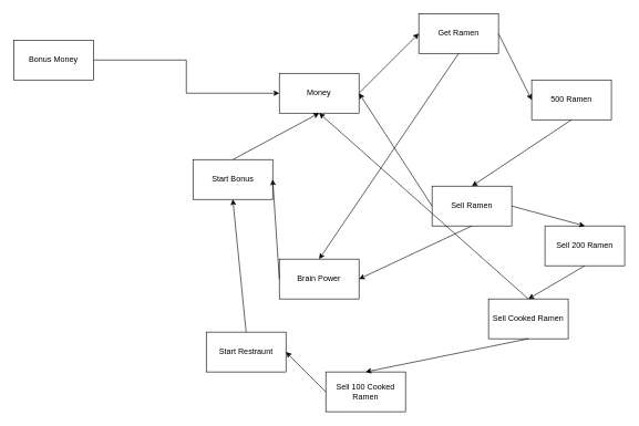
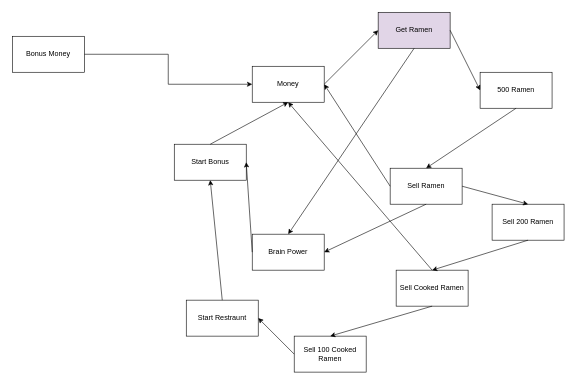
  <mxCell id="0" />
  <mxCell id="1" parent="0" />
- <mxCell id="2" value="Get Ramen" style="rounded=0;whiteSpace=wrap;html=1;" vertex="1" parent="1"><mxGeometry x="630" y="20" width="120" height="60" as="geometry" /></mxCell>
+ <mxCell id="2" value="Get Ramen" style="rounded=0;whiteSpace=wrap;html=1;fillColor=#e1d5e7;" vertex="1" parent="1"><mxGeometry x="630" y="20" width="120" height="60" as="geometry" /></mxCell>
  <mxCell id="3" style="edgeStyle=orthogonalEdgeStyle;rounded=0;orthogonalLoop=1;jettySize=auto;html=1;exitX=1;exitY=0.5;exitDx=0;exitDy=0;entryX=0;entryY=0.5;entryDx=0;entryDy=0;" edge="1" parent="1" source="4" target="6"><mxGeometry relative="1" as="geometry" /></mxCell>
  <mxCell id="4" value="Bonus Money" style="rounded=0;whiteSpace=wrap;html=1;" vertex="1" parent="1"><mxGeometry x="20" y="60" width="120" height="60" as="geometry" /></mxCell>
  <mxCell id="5" value="" style="endArrow=classic;html=1;entryX=0;entryY=0.5;entryDx=0;entryDy=0;exitX=1;exitY=0.5;exitDx=0;exitDy=0;" edge="1" parent="1" source="6" target="2"><mxGeometry width="50" height="50" relative="1" as="geometry"><mxPoint x="340" y="140" as="sourcePoint" /><mxPoint x="390" y="100" as="targetPoint" /></mxGeometry></mxCell>
  <mxCell id="6" value="Money" style="rounded=0;whiteSpace=wrap;html=1;" vertex="1" parent="1"><mxGeometry x="420" y="110" width="120" height="60" as="geometry" /></mxCell>
  <mxCell id="7" value="Brain Power" style="rounded=0;whiteSpace=wrap;html=1;" vertex="1" parent="1"><mxGeometry x="420" y="390" width="120" height="60" as="geometry" /></mxCell>
  <mxCell id="8" value="Start Bonus" style="rounded=0;whiteSpace=wrap;html=1;" vertex="1" parent="1"><mxGeometry x="290" y="240" width="120" height="60" as="geometry" /></mxCell>
  <mxCell id="9" value="" style="endArrow=classic;html=1;exitX=0.5;exitY=1;exitDx=0;exitDy=0;entryX=0.5;entryY=0;entryDx=0;entryDy=0;" edge="1" parent="1" source="2" target="7"><mxGeometry width="50" height="50" relative="1" as="geometry"><mxPoint x="470" y="140" as="sourcePoint" /><mxPoint x="500" y="190" as="targetPoint" /></mxGeometry></mxCell>
  <mxCell id="10" value="" style="endArrow=classic;html=1;entryX=1;entryY=0.5;entryDx=0;entryDy=0;exitX=0;exitY=0.5;exitDx=0;exitDy=0;" edge="1" parent="1" source="7" target="8"><mxGeometry width="50" height="50" relative="1" as="geometry"><mxPoint x="260" y="320" as="sourcePoint" /><mxPoint x="310" y="270" as="targetPoint" /></mxGeometry></mxCell>
  <mxCell id="11" value="" style="endArrow=classic;html=1;entryX=0.5;entryY=1;entryDx=0;entryDy=0;exitX=0.5;exitY=0;exitDx=0;exitDy=0;" edge="1" parent="1" source="8" target="6"><mxGeometry width="50" height="50" relative="1" as="geometry"><mxPoint x="240" y="240" as="sourcePoint" /><mxPoint x="290" y="190" as="targetPoint" /></mxGeometry></mxCell>
  <mxCell id="12" value="500 Ramen" style="rounded=0;whiteSpace=wrap;html=1;" vertex="1" parent="1"><mxGeometry x="800" y="120" width="120" height="60" as="geometry" /></mxCell>
  <mxCell id="13" value="" style="endArrow=classic;html=1;entryX=0;entryY=0.5;entryDx=0;entryDy=0;exitX=1;exitY=0.5;exitDx=0;exitDy=0;" edge="1" parent="1" source="2" target="12"><mxGeometry width="50" height="50" relative="1" as="geometry"><mxPoint x="300" y="230" as="sourcePoint" /><mxPoint x="350" y="180" as="targetPoint" /></mxGeometry></mxCell>
  <mxCell id="14" value="Sell Ramen" style="rounded=0;whiteSpace=wrap;html=1;" vertex="1" parent="1"><mxGeometry x="650" y="280" width="120" height="60" as="geometry" /></mxCell>
  <mxCell id="15" value="" style="endArrow=classic;html=1;entryX=0.5;entryY=0;entryDx=0;entryDy=0;exitX=0.5;exitY=1;exitDx=0;exitDy=0;" edge="1" parent="1" source="12" target="14"><mxGeometry width="50" height="50" relative="1" as="geometry"><mxPoint x="530" y="230" as="sourcePoint" /><mxPoint x="580" y="180" as="targetPoint" /></mxGeometry></mxCell>
  <mxCell id="16" value="Sell 200 Ramen" style="rounded=0;whiteSpace=wrap;html=1;" vertex="1" parent="1"><mxGeometry x="820" y="340" width="120" height="60" as="geometry" /></mxCell>
  <mxCell id="17" value="" style="endArrow=classic;html=1;entryX=1;entryY=0.5;entryDx=0;entryDy=0;exitX=0;exitY=0.5;exitDx=0;exitDy=0;" edge="1" parent="1" source="14" target="6"><mxGeometry width="50" height="50" relative="1" as="geometry"><mxPoint x="450" y="220" as="sourcePoint" /><mxPoint x="500" y="170" as="targetPoint" /></mxGeometry></mxCell>
  <mxCell id="18" value="" style="endArrow=classic;html=1;exitX=0.5;exitY=1;exitDx=0;exitDy=0;entryX=1;entryY=0.5;entryDx=0;entryDy=0;" edge="1" parent="1" source="14" target="7"><mxGeometry width="50" height="50" relative="1" as="geometry"><mxPoint x="600" y="380" as="sourcePoint" /><mxPoint x="650" y="330" as="targetPoint" /></mxGeometry></mxCell>
  <mxCell id="19" value="" style="endArrow=classic;html=1;exitX=1;exitY=0.5;exitDx=0;exitDy=0;entryX=0.5;entryY=0;entryDx=0;entryDy=0;" edge="1" parent="1" source="14" target="16"><mxGeometry width="50" height="50" relative="1" as="geometry"><mxPoint x="780" y="210" as="sourcePoint" /><mxPoint x="830" y="160" as="targetPoint" /></mxGeometry></mxCell>
- <mxCell id="20" value="Sell Cooked Ramen" style="rounded=0;whiteSpace=wrap;html=1;" vertex="1" parent="1"><mxGeometry x="735" y="450" width="120" height="60" as="geometry" /></mxCell>
+ <mxCell id="20" value="Sell Cooked Ramen" style="rounded=0;whiteSpace=wrap;html=1;" vertex="1" parent="1"><mxGeometry x="660" y="450" width="120" height="60" as="geometry" /></mxCell>
  <mxCell id="21" value="" style="endArrow=classic;html=1;exitX=0.5;exitY=1;exitDx=0;exitDy=0;entryX=0.5;entryY=0;entryDx=0;entryDy=0;" edge="1" parent="1" source="16" target="20"><mxGeometry width="50" height="50" relative="1" as="geometry"><mxPoint x="890" y="510" as="sourcePoint" /><mxPoint x="940" y="460" as="targetPoint" /></mxGeometry></mxCell>
  <mxCell id="22" value="" style="endArrow=classic;html=1;exitX=0.5;exitY=0;exitDx=0;exitDy=0;entryX=0.5;entryY=1;entryDx=0;entryDy=0;" edge="1" parent="1" source="20" target="6"><mxGeometry width="50" height="50" relative="1" as="geometry"><mxPoint x="690" y="430" as="sourcePoint" /><mxPoint x="740" y="380" as="targetPoint" /></mxGeometry></mxCell>
  <mxCell id="23" value="Sell 100 Cooked Ramen" style="rounded=0;whiteSpace=wrap;html=1;" vertex="1" parent="1"><mxGeometry x="490" y="560" width="120" height="60" as="geometry" /></mxCell>
  <mxCell id="24" value="" style="endArrow=classic;html=1;exitX=0.5;exitY=1;exitDx=0;exitDy=0;entryX=0.5;entryY=0;entryDx=0;entryDy=0;" edge="1" parent="1" source="20" target="23"><mxGeometry width="50" height="50" relative="1" as="geometry"><mxPoint x="690" y="620" as="sourcePoint" /><mxPoint x="740" y="570" as="targetPoint" /></mxGeometry></mxCell>
  <mxCell id="25" value="Start Restraunt" style="rounded=0;whiteSpace=wrap;html=1;" vertex="1" parent="1"><mxGeometry x="310" y="500" width="120" height="60" as="geometry" /></mxCell>
  <mxCell id="26" value="" style="endArrow=classic;html=1;exitX=0;exitY=0.5;exitDx=0;exitDy=0;entryX=1;entryY=0.5;entryDx=0;entryDy=0;" edge="1" parent="1" source="23" target="25"><mxGeometry width="50" height="50" relative="1" as="geometry"><mxPoint x="640" y="410" as="sourcePoint" /><mxPoint x="690" y="360" as="targetPoint" /></mxGeometry></mxCell>
  <mxCell id="27" value="" style="endArrow=classic;html=1;exitX=0.5;exitY=0;exitDx=0;exitDy=0;entryX=0.5;entryY=1;entryDx=0;entryDy=0;" edge="1" parent="1" source="25" target="8"><mxGeometry width="50" height="50" relative="1" as="geometry"><mxPoint x="270" y="430" as="sourcePoint" /><mxPoint x="320" y="380" as="targetPoint" /></mxGeometry></mxCell>
